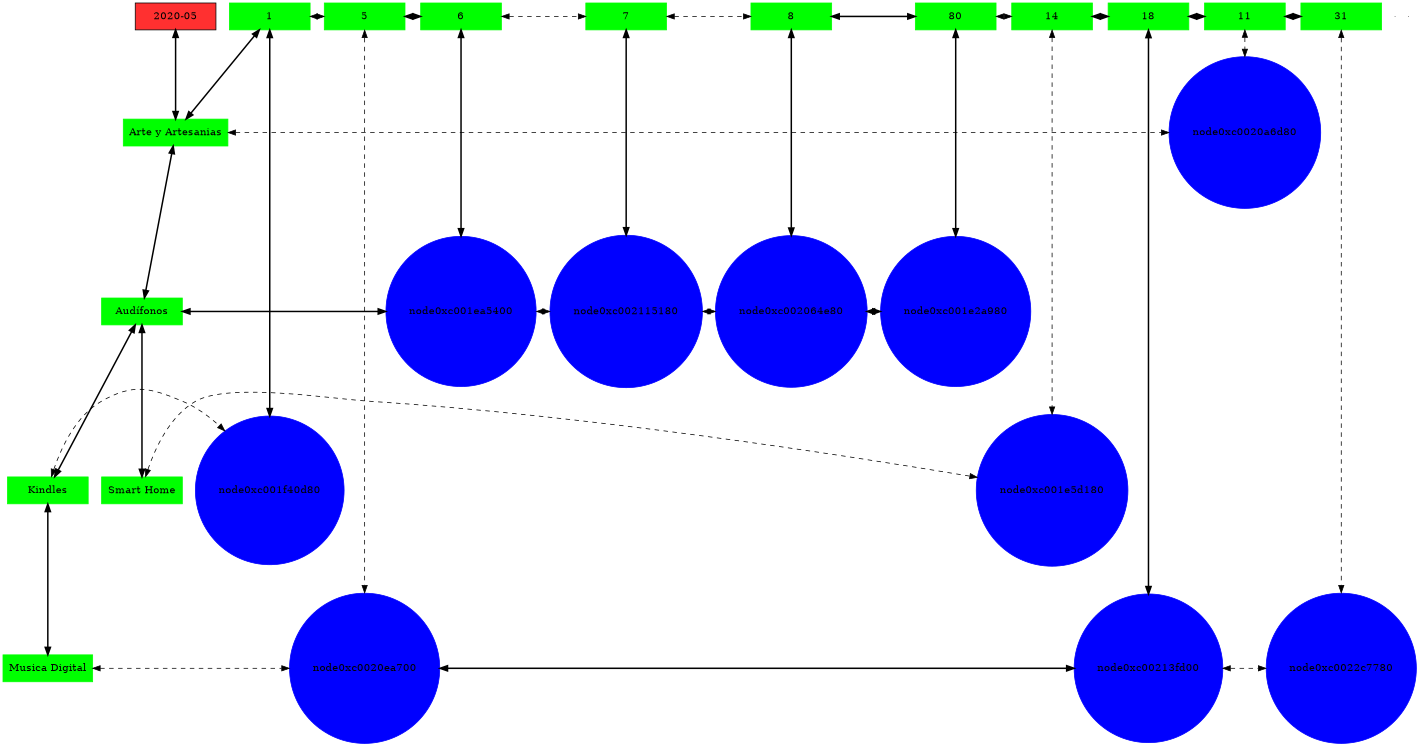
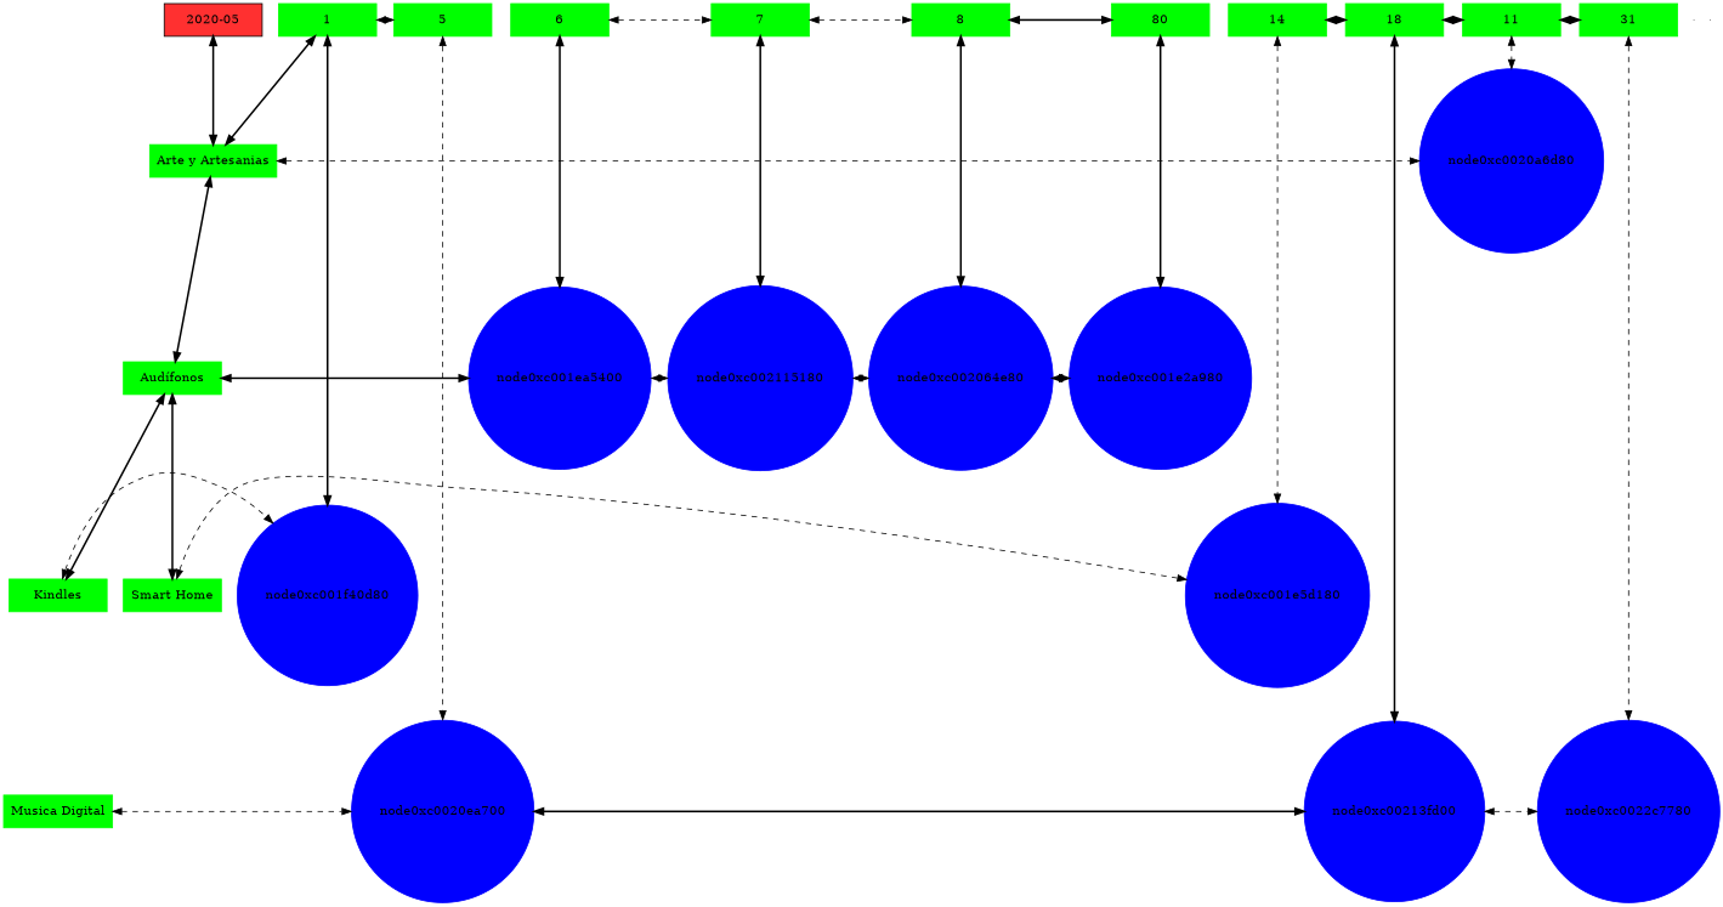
  digraph {
    node [group=1 shape=box style=filled color=green]
    edge [dir=both style=bold]
    n1 [fillcolor=firebrick1 label="2020-05" width=1.5 color=""]
    n2 [label=1 width=1.5]
    n3 [group=5 label=5 width=1.5]
    n4 [group=6 label=6 width=1.5]
    n5 [group=7 label=7 width=1.5]
    n6 [group=8 label=8 width=1.5]
    n7 [group=10 label=80 width=1.5]
    n8 [group=14 label=14 width=1.5]
    n9 [group=15 label=18 width=1.5]
    n10 [group=21 label=11 width=1.5]
    n11 [group=31 label=31 width=1.5]
    n12 [label="Arte y Artesanias" width=1.5]
    node0xc0020a6d80 [color=blue group=21 shape=circle width=0.5]
    n14 [label="Audífonos" width=1.5]
    node0xc001ea5400 [color=blue group=6 shape=circle width=0.5]
    node0xc002115180 [color=blue group=7 shape=circle width=0.5]
    node0xc002064e80 [color=blue group=8 shape=circle width=0.5]
    node0xc001e2a980 [color=blue group=10 shape=circle width=0.5]
    n19 [label=Kindles width=1.5]
    node0xc001f40d80 [color=blue shape=circle width=0.5]
    n21 [label="Musica Digital" width=1.5]
    node0xc0020ea700 [color=blue group=5 shape=circle width=0.5]
    node0xc00213fd00 [color=blue group=15 shape=circle width=0.5]
    node0xc0022c7780 [color=blue group=31 shape=circle width=0.5]
    n25 [label="Smart Home" width=1.5]
    node0xc001e5d180 [color=blue group=14 shape=circle width=0.5]
    e0 [shape=point width=0 group="" style="" color=""]
    e1 [shape=point width=0 group="" style="" color=""]
    subgraph sub_1 {
      rank=same
      n1
      n2
    }
    subgraph sub_2 {
      rank=same
      n2
      n3
    }
    subgraph sub_3 {
      rank=same
      n3
      n4
    }
    subgraph sub_4 {
      rank=same
      n4
      n5
    }
    subgraph sub_5 {
      rank=same
      n5
      n6
    }
    subgraph sub_6 {
      rank=same
      n6
      n7
    }
    subgraph sub_7 {
      rank=same
      n7
      n8
    }
    subgraph sub_8 {
      rank=same
      n8
      n9
    }
    subgraph sub_9 {
      rank=same
      n9
      n10
    }
    subgraph sub_10 {
      rank=same
      n10
      n11
    }
    subgraph sub_11 {
      rank=same
      n12
      node0xc0020a6d80
    }
    subgraph sub_12 {
      rank=same
      n14
      node0xc001ea5400
    }
    subgraph sub_13 {
      rank=same
      node0xc001ea5400
      node0xc002115180
    }
    subgraph sub_14 {
      rank=same
      node0xc002115180
      node0xc002064e80
    }
    subgraph sub_15 {
      rank=same
      node0xc002064e80
      node0xc001e2a980
    }
    subgraph sub_16 {
      rank=same
      n19
      node0xc001f40d80
    }
    subgraph sub_17 {
      rank=same
      n21
      node0xc0020ea700
    }
    subgraph sub_18 {
      rank=same
      node0xc0020ea700
      node0xc00213fd00
    }
    subgraph sub_19 {
      rank=same
      node0xc00213fd00
      node0xc0022c7780
    }
    subgraph sub_20 {
      rank=same
      n25
      node0xc001e5d180
    }
    n1 -> n12
    n2 -> n3 [style=dashed]
    n2 -> node0xc001f40d80
-   n3 -> n4
    n3 -> node0xc0020ea700 [style=dashed]
    n4 -> n5 [style=dashed]
    n4 -> node0xc001ea5400
    n5 -> n6 [style=dashed]
    n5 -> node0xc002115180
    n6 -> n7
    n6 -> node0xc002064e80
-   n7 -> n8 [style=dashed]
    n7 -> node0xc001e2a980
    n8 -> n9
    n8 -> node0xc001e5d180 [style=dashed]
    n9 -> n10
    n9 -> node0xc00213fd00
    n10 -> n11
    n10 -> node0xc0020a6d80 [style=dashed]
    n11 -> node0xc0022c7780 [style=dashed]
    n12 -> n2
    n12 -> node0xc0020a6d80 [style=dashed]
    n12 -> n14
    n14 -> node0xc001ea5400
    n14 -> n19
    n14 -> n25
    node0xc001ea5400 -> node0xc002115180 [style=dashed]
    node0xc002115180 -> node0xc002064e80 [style=dashed]
    node0xc002064e80 -> node0xc001e2a980
    n19 -> node0xc001f40d80 [style=dashed]
-   n19 -> n21
    n21 -> node0xc0020ea700 [style=dashed]
    node0xc0020ea700 -> node0xc00213fd00
    node0xc00213fd00 -> node0xc0022c7780 [style=dashed]
    n25 -> node0xc001e5d180 [style=dashed]
  }
